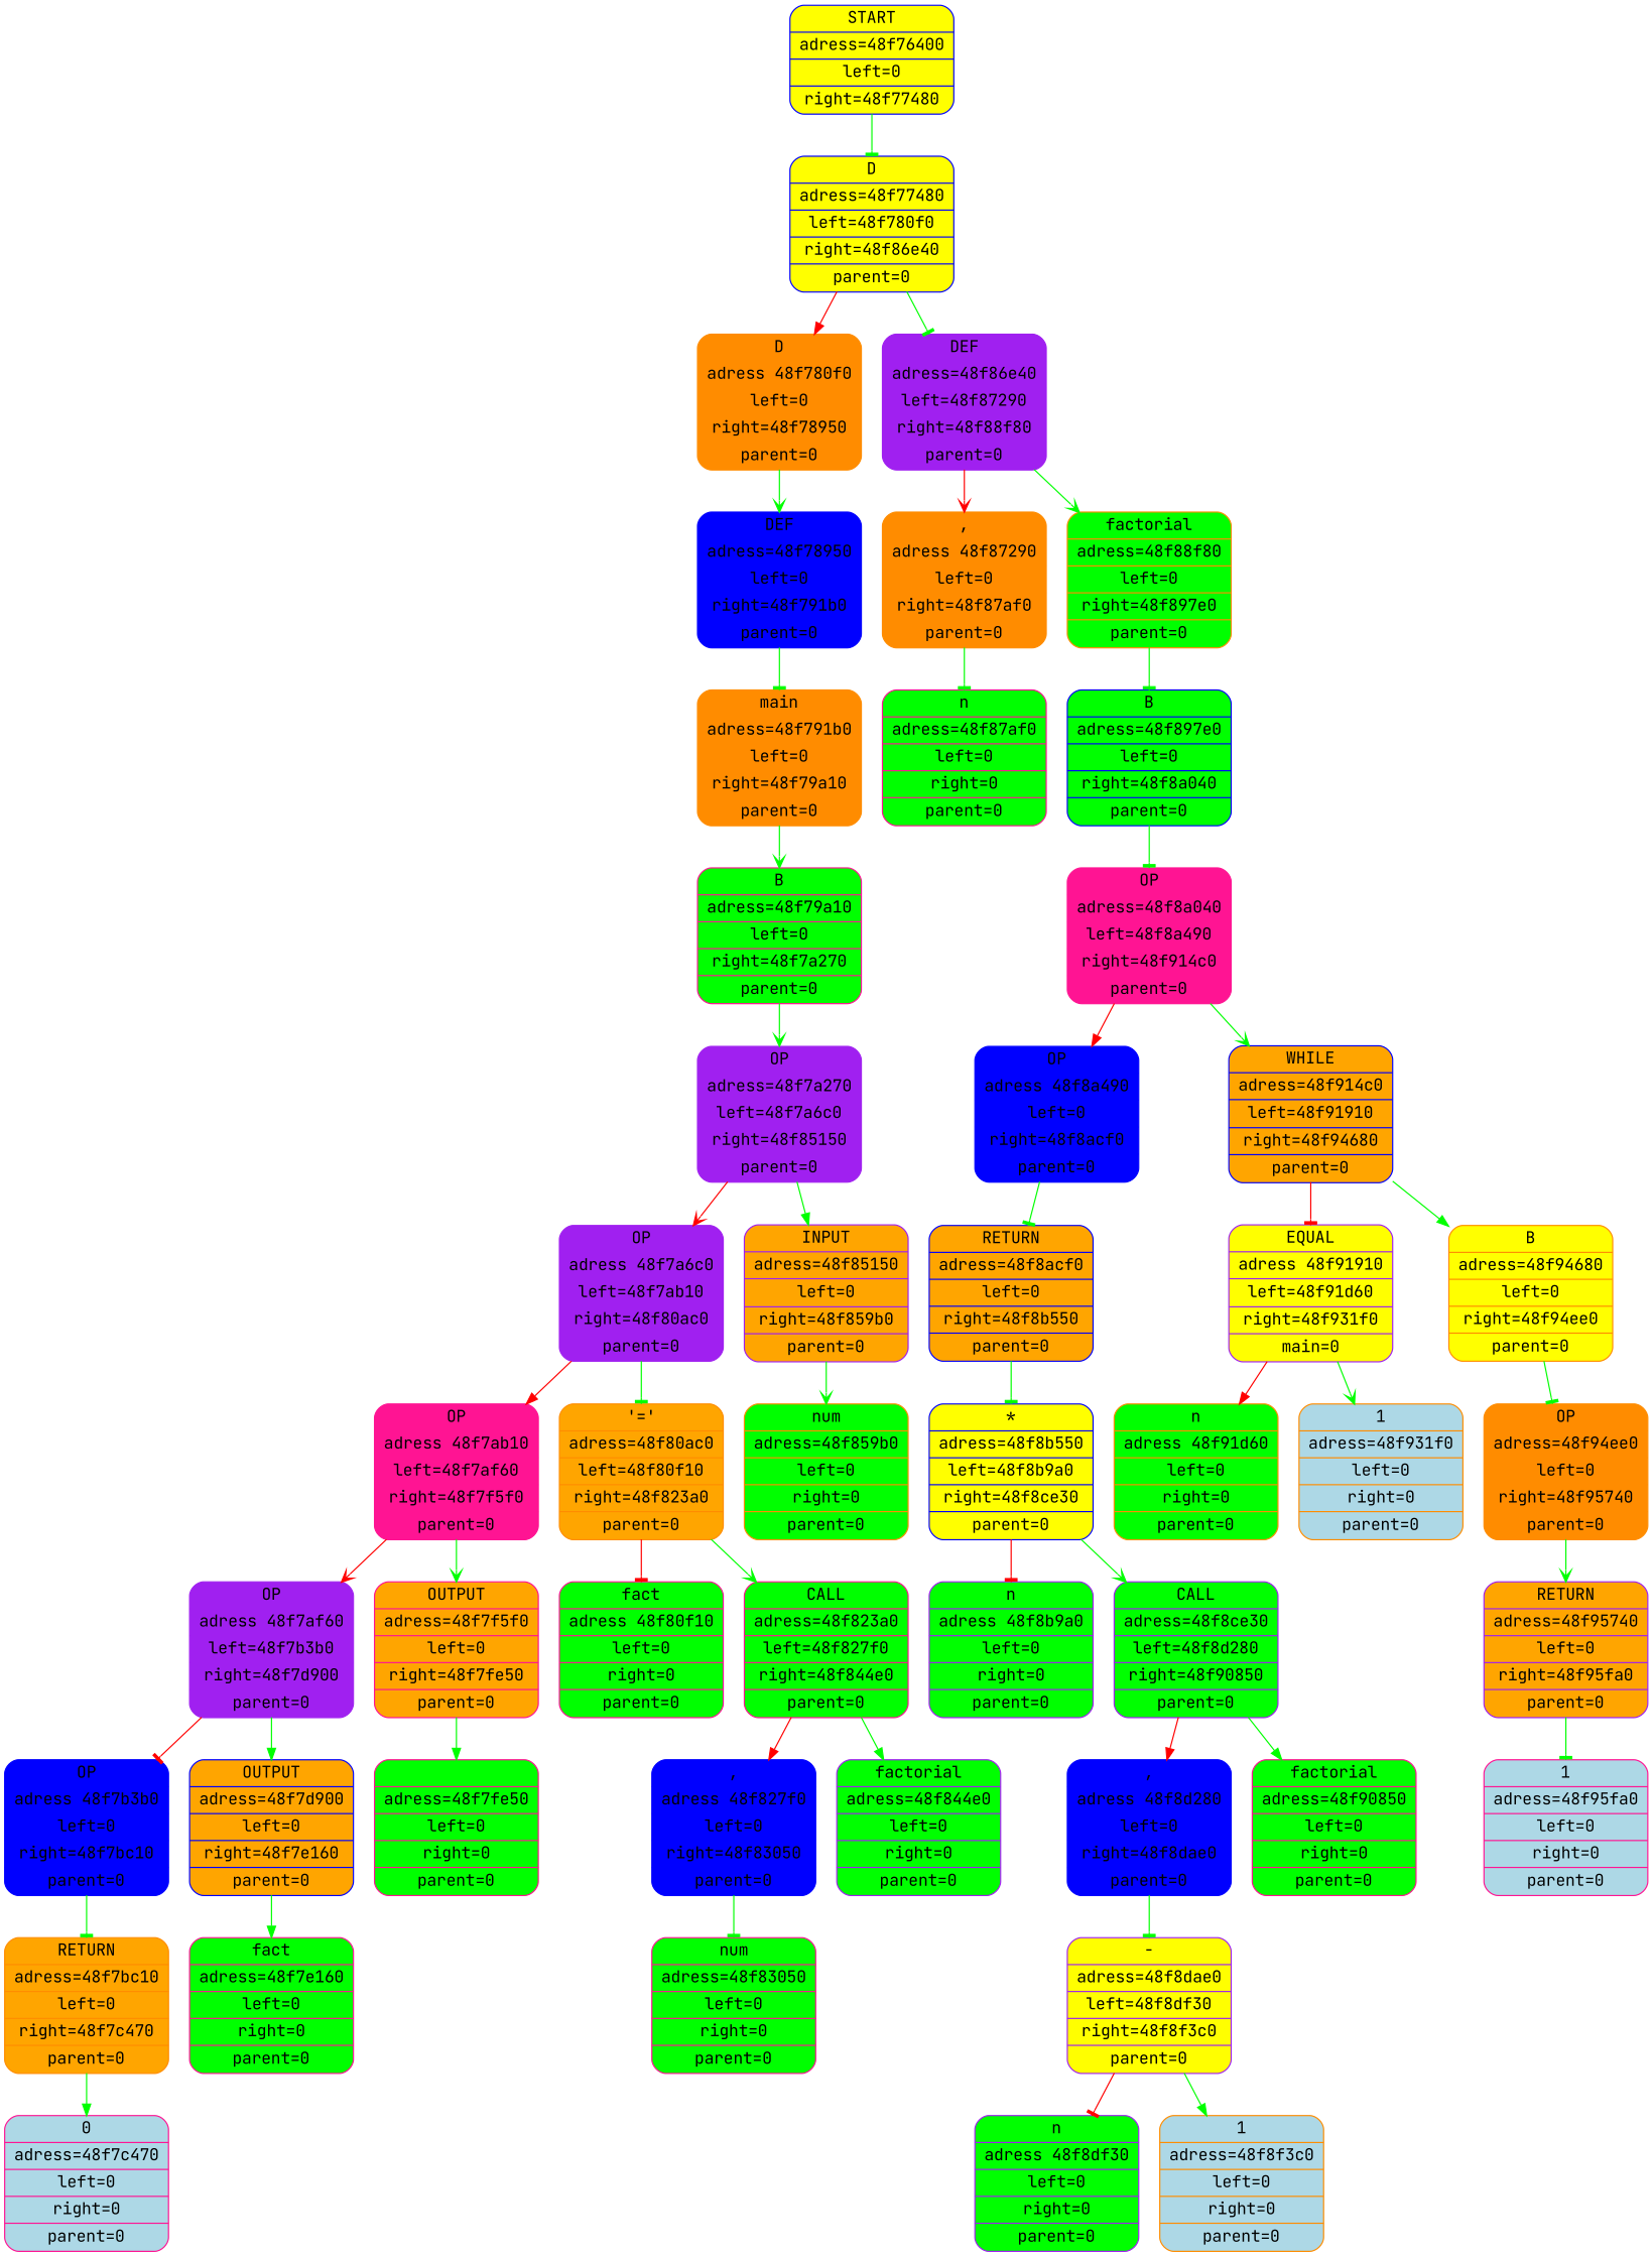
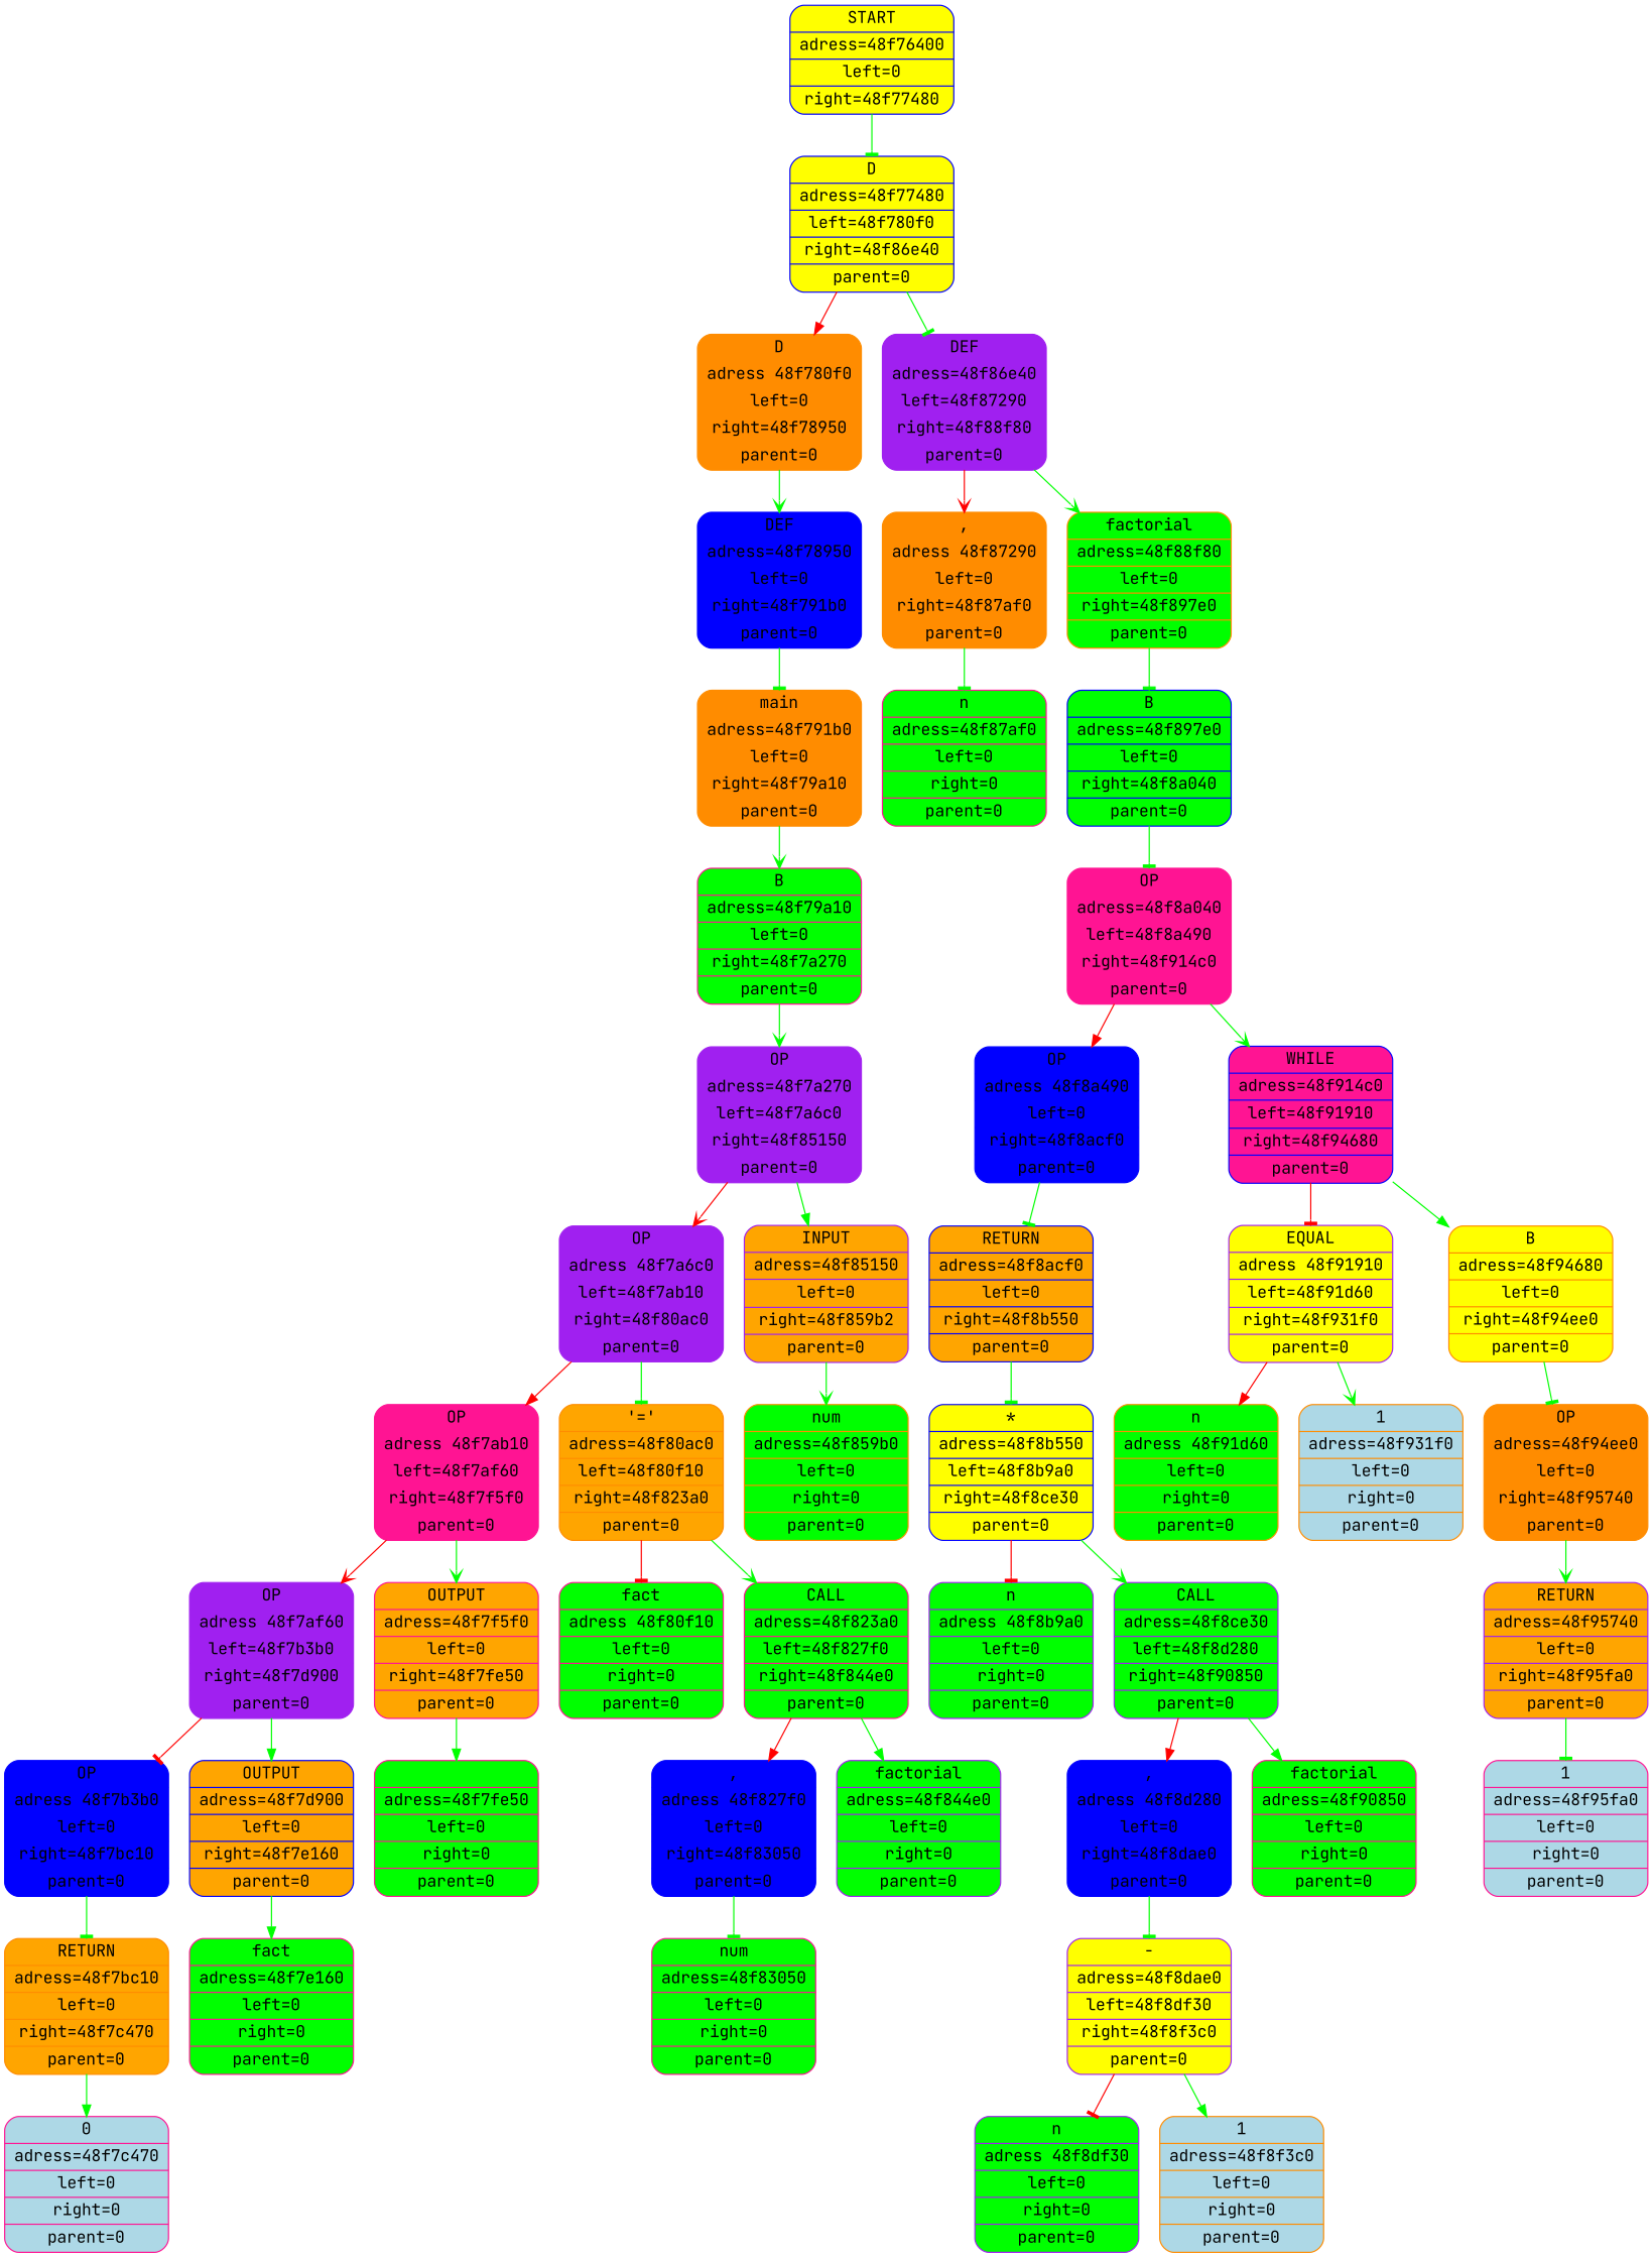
  digraph {
    fontname="JetBrains Mono"
    node [color=deeppink fillcolor=green fontname="JetBrains Mono" shape=Mrecord style=filled]
    edge [arrowhead=tee color=green fontname="JetBrains Mono"]
    n1 [color=blue fillcolor=yellow label="{START|adress=48f76400|left=0|right=48f77480}"]
    n2 [color=blue fillcolor=yellow label="{D|adress=48f77480|left=48f780f0|right=48f86e40|parent=0}"]
    n3 [color=darkorange label="{D|adress 48f780f0|left=0|right=48f78950|parent=0}" fillcolor=""]
    n4 [color=purple label="{DEF|adress=48f86e40|left=48f87290|right=48f88f80|parent=0}" fillcolor=""]
    n5 [color=blue label="{DEF|adress=48f78950|left=0|right=48f791b0|parent=0}" fillcolor=""]
    n6 [color=darkorange label="{,|adress 48f87290|left=0|right=48f87af0|parent=0}" fillcolor=""]
    n7 [color=darkorange label="{factorial|adress=48f88f80|left=0|right=48f897e0|parent=0}"]
    n8 [color=darkorange fillcolor=darkorange label="{main|adress=48f791b0|left=0|right=48f79a10|parent=0}"]
    n9 [label="{B|adress=48f79a10|left=0|right=48f7a270|parent=0}"]
    n10 [color=purple label="{OP|adress=48f7a270|left=48f7a6c0|right=48f85150|parent=0}" fillcolor=""]
    n11 [color=purple label="{OP|adress 48f7a6c0|left=48f7ab10|right=48f80ac0|parent=0}" fillcolor=""]
-   n12 [color=purple fillcolor=orange label="{INPUT|adress=48f85150|left=0|right=48f859b0|parent=0}"]
+   n12 [color=purple fillcolor=orange label="{INPUT|adress=48f85150|left=0|right=48f859b2|parent=0}"]
    n13 [label="{OP|adress 48f7ab10|left=48f7af60|right=48f7f5f0|parent=0}" fillcolor=""]
    n14 [color=darkorange fillcolor=orange label="{'='|adress=48f80ac0|left=48f80f10|right=48f823a0|parent=0}"]
    n15 [color=darkorange label="{num|adress=48f859b0|left=0|right=0|parent=0}"]
    n16 [color=purple label="{OP|adress 48f7af60|left=48f7b3b0|right=48f7d900|parent=0}" fillcolor=""]
    n17 [fillcolor=orange label="{OUTPUT|adress=48f7f5f0|left=0|right=48f7fe50|parent=0}"]
    n18 [label="{fact|adress 48f80f10|left=0|right=0|parent=0}"]
    n19 [label="{CALL|adress=48f823a0|left=48f827f0|right=48f844e0|parent=0}"]
    n20 [color=blue label="{OP|adress 48f7b3b0|left=0|right=48f7bc10|parent=0}" fillcolor=""]
    n21 [color=blue fillcolor=orange label="{OUTPUT|adress=48f7d900|left=0|right=48f7e160|parent=0}"]
    n22 [label="{|adress=48f7fe50|left=0|right=0|parent=0}"]
    n23 [color=darkorange fillcolor=orange label="{RETURN|adress=48f7bc10|left=0|right=48f7c470|parent=0}"]
    n24 [label="{fact|adress=48f7e160|left=0|right=0|parent=0}"]
    n25 [fillcolor=lightblue label="{0|adress=48f7c470|left=0|right=0|parent=0}"]
    n26 [color=blue label="{,|adress 48f827f0|left=0|right=48f83050|parent=0}" fillcolor=""]
    n27 [color=purple label="{factorial|adress=48f844e0|left=0|right=0|parent=0}"]
    n28 [label="{num|adress=48f83050|left=0|right=0|parent=0}"]
    n29 [label="{n|adress=48f87af0|left=0|right=0|parent=0}"]
    n30 [color=blue label="{B|adress=48f897e0|left=0|right=48f8a040|parent=0}"]
    n31 [label="{OP|adress=48f8a040|left=48f8a490|right=48f914c0|parent=0}" fillcolor=""]
    n32 [color=blue label="{OP|adress 48f8a490|left=0|right=48f8acf0|parent=0}" fillcolor=""]
-   n33 [color=blue fillcolor=orange label="{WHILE|adress=48f914c0|left=48f91910|right=48f94680|parent=0}"]
+   n33 [color=blue fillcolor=deeppink label="{WHILE|adress=48f914c0|left=48f91910|right=48f94680|parent=0}"]
    n34 [color=blue fillcolor=orange label="{RETURN|adress=48f8acf0|left=0|right=48f8b550|parent=0}"]
-   n35 [color=purple fillcolor=yellow label="{EQUAL|adress 48f91910|left=48f91d60|right=48f931f0|main=0}"]
+   n35 [color=purple fillcolor=yellow label="{EQUAL|adress 48f91910|left=48f91d60|right=48f931f0|parent=0}"]
    n36 [color=darkorange fillcolor=yellow label="{B|adress=48f94680|left=0|right=48f94ee0|parent=0}"]
    n37 [color=blue fillcolor=yellow label="{*|adress=48f8b550|left=48f8b9a0|right=48f8ce30|parent=0}"]
    n38 [color=purple label="{n|adress 48f8b9a0|left=0|right=0|parent=0}"]
    n39 [color=purple label="{CALL|adress=48f8ce30|left=48f8d280|right=48f90850|parent=0}"]
    n40 [color=blue label="{,|adress 48f8d280|left=0|right=48f8dae0|parent=0}" fillcolor=""]
    n41 [label="{factorial|adress=48f90850|left=0|right=0|parent=0}"]
    n42 [color=purple fillcolor=yellow label="{-|adress=48f8dae0|left=48f8df30|right=48f8f3c0|parent=0}"]
    n43 [color=purple label="{n|adress 48f8df30|left=0|right=0|parent=0}"]
    n44 [color=darkorange fillcolor=lightblue label="{1|adress=48f8f3c0|left=0|right=0|parent=0}"]
    n45 [color=darkorange label="{n|adress 48f91d60|left=0|right=0|parent=0}"]
    n46 [color=darkorange fillcolor=lightblue label="{1|adress=48f931f0|left=0|right=0|parent=0}"]
    n47 [color=darkorange label="{OP|adress=48f94ee0|left=0|right=48f95740|parent=0}" fillcolor=""]
    n48 [color=purple fillcolor=orange label="{RETURN|adress=48f95740|left=0|right=48f95fa0|parent=0}"]
    n49 [fillcolor=lightblue label="{1|adress=48f95fa0|left=0|right=0|parent=0}"]
    n1 -> n2
    n2 -> n3 [arrowhead=normal color=red]
    n2 -> n4
    n3 -> n5 [arrowhead=vee]
    n4 -> n6 [arrowhead=vee color=red]
    n4 -> n7 [arrowhead=vee]
    n5 -> n8
    n6 -> n29
    n7 -> n30
    n8 -> n9 [arrowhead=vee]
    n9 -> n10 [arrowhead=vee]
    n10 -> n11 [arrowhead=vee color=red]
    n10 -> n12 [arrowhead=normal]
    n11 -> n13 [arrowhead=normal color=red]
    n11 -> n14
    n12 -> n15 [arrowhead=vee]
    n13 -> n16 [arrowhead=vee color=red]
    n13 -> n17 [arrowhead=vee]
    n14 -> n18 [color=red]
    n14 -> n19 [arrowhead=vee]
    n16 -> n20 [color=red]
    n16 -> n21 [arrowhead=normal]
    n17 -> n22 [arrowhead=normal]
    n19 -> n26 [arrowhead=normal color=red]
    n19 -> n27 [arrowhead=normal]
    n20 -> n23
    n21 -> n24 [arrowhead=normal]
    n23 -> n25 [arrowhead=normal]
    n26 -> n28
    n30 -> n31
    n31 -> n32 [arrowhead=normal color=red]
    n31 -> n33 [arrowhead=vee]
    n32 -> n34
    n33 -> n35 [color=red]
    n33 -> n36 [arrowhead=normal]
    n34 -> n37
    n35 -> n45 [arrowhead=normal color=red]
    n35 -> n46 [arrowhead=vee]
    n36 -> n47
    n37 -> n38 [color=red]
    n37 -> n39 [arrowhead=vee]
    n39 -> n40 [arrowhead=normal color=red]
    n39 -> n41 [arrowhead=normal]
    n40 -> n42
    n42 -> n43 [color=red]
    n42 -> n44 [arrowhead=normal]
    n47 -> n48 [arrowhead=vee]
    n48 -> n49
  }
